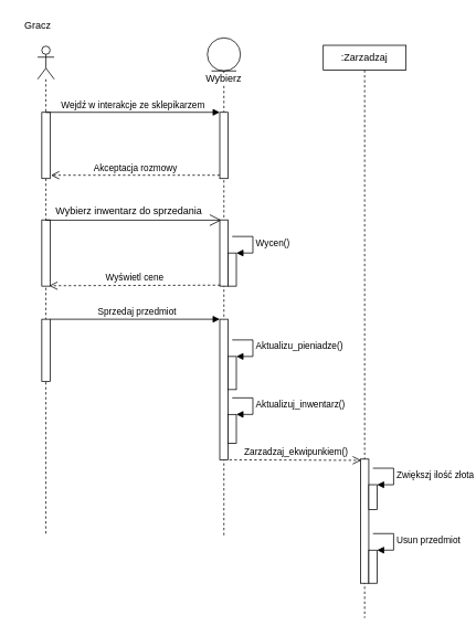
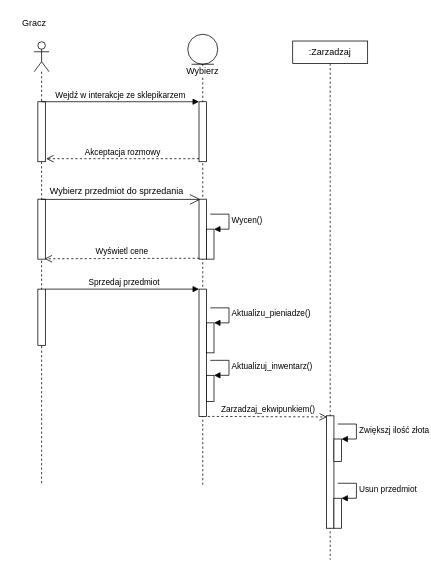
  <mxCell id="0" />
  <mxCell id="1" parent="0" />
  <mxCell id="2" value="" style="shape=umlLifeline;participant=umlActor;perimeter=lifelinePerimeter;whiteSpace=wrap;html=1;container=1;collapsible=0;recursiveResize=0;verticalAlign=top;spacingTop=36;labelBackgroundColor=#ffffff;outlineConnect=0;" parent="1" vertex="1"><mxGeometry x="45" y="55" width="20" height="591" as="geometry" /></mxCell>
  <mxCell id="3" value="" style="html=1;points=[];perimeter=orthogonalPerimeter;" parent="2" vertex="1"><mxGeometry x="5" y="80" width="10" height="80" as="geometry" /></mxCell>
  <mxCell id="4" value="" style="html=1;points=[];perimeter=orthogonalPerimeter;" parent="2" vertex="1"><mxGeometry x="5" y="210" width="10" height="80" as="geometry" /></mxCell>
  <mxCell id="5" value="" style="html=1;points=[];perimeter=orthogonalPerimeter;" parent="2" vertex="1"><mxGeometry x="5" y="330" width="10" height="75" as="geometry" /></mxCell>
  <mxCell id="6" value="Gracz" style="text;html=1;align=center;verticalAlign=middle;resizable=0;points=[];autosize=1;" parent="1" vertex="1"><mxGeometry x="20" y="20" width="50" height="20" as="geometry" /></mxCell>
  <mxCell id="7" value="Wejdź w interakcje ze sklepikarzem" style="html=1;verticalAlign=bottom;endArrow=block;entryX=0;entryY=0;" parent="1" source="2" target="16" edge="1"><mxGeometry relative="1" as="geometry"><mxPoint x="155" y="135" as="sourcePoint" /></mxGeometry></mxCell>
  <mxCell id="8" value="Akceptacja rozmowy" style="html=1;verticalAlign=bottom;endArrow=open;dashed=1;endSize=8;exitX=0;exitY=0.95;entryX=1.1;entryY=0.95;entryDx=0;entryDy=0;entryPerimeter=0;" parent="1" source="16" target="3" edge="1"><mxGeometry relative="1" as="geometry"><mxPoint x="155" y="211" as="targetPoint" /></mxGeometry></mxCell>
  <mxCell id="9" value="" style="endArrow=open;endFill=1;endSize=12;html=1;entryX=0.2;entryY=0.004;entryDx=0;entryDy=0;entryPerimeter=0;" parent="1" source="2" target="14" edge="1"><mxGeometry width="160" relative="1" as="geometry"><mxPoint x="65" y="275" as="sourcePoint" /><mxPoint x="235" y="285" as="targetPoint" /></mxGeometry></mxCell>
- <mxCell id="10" value="Wybierz inwentarz do sprzedania" style="text;html=1;align=center;verticalAlign=middle;resizable=0;points=[];autosize=1;" parent="1" vertex="1"><mxGeometry x="55" y="245" width="200" height="20" as="geometry" /></mxCell>
+ <mxCell id="10" value="Wybierz przedmiot do sprzedania" style="text;html=1;align=center;verticalAlign=middle;resizable=0;points=[];autosize=1;" parent="1" vertex="1"><mxGeometry x="55" y="245" width="200" height="20" as="geometry" /></mxCell>
  <mxCell id="11" value="Sprzedaj przedmiot" style="html=1;verticalAlign=bottom;endArrow=block;entryX=0;entryY=0;" parent="1" source="5" target="15" edge="1"><mxGeometry x="0.023" relative="1" as="geometry"><mxPoint x="155" y="380" as="sourcePoint" /><mxPoint as="offset" /></mxGeometry></mxCell>
  <mxCell id="12" value="Zarzadzaj_ekwipunkiem()" style="html=1;verticalAlign=bottom;endArrow=open;dashed=1;endSize=8;exitX=1.167;exitY=0.999;exitDx=0;exitDy=0;exitPerimeter=0;entryX=0.071;entryY=0.01;entryDx=0;entryDy=0;entryPerimeter=0;" parent="1" source="15" target="25" edge="1"><mxGeometry relative="1" as="geometry"><mxPoint x="500" y="546" as="targetPoint" /></mxGeometry></mxCell>
  <mxCell id="13" value="Wybierz" style="shape=umlLifeline;participant=umlEntity;perimeter=lifelinePerimeter;whiteSpace=wrap;html=1;container=1;collapsible=0;recursiveResize=0;verticalAlign=top;spacingTop=36;labelBackgroundColor=#ffffff;outlineConnect=0;" vertex="1" parent="1"><mxGeometry x="250" y="45" width="40" height="601" as="geometry" /></mxCell>
  <mxCell id="14" value="" style="html=1;points=[];perimeter=orthogonalPerimeter;" parent="13" vertex="1"><mxGeometry x="15" y="220" width="10" height="80" as="geometry" /></mxCell>
  <mxCell id="15" value="" style="html=1;points=[];perimeter=orthogonalPerimeter;" parent="13" vertex="1"><mxGeometry x="15" y="340" width="10" height="170" as="geometry" /></mxCell>
  <mxCell id="16" value="" style="html=1;points=[];perimeter=orthogonalPerimeter;" parent="13" vertex="1"><mxGeometry x="15" y="90" width="10" height="80" as="geometry" /></mxCell>
  <mxCell id="17" value="" style="html=1;points=[];perimeter=orthogonalPerimeter;" vertex="1" parent="13"><mxGeometry x="25" y="260" width="10" height="40" as="geometry" /></mxCell>
  <mxCell id="18" value="Wycen()" style="edgeStyle=orthogonalEdgeStyle;html=1;align=left;spacingLeft=2;endArrow=block;rounded=0;entryX=1;entryY=0;" edge="1" target="17" parent="13"><mxGeometry relative="1" as="geometry"><mxPoint x="30" y="240" as="sourcePoint" /><Array as="points"><mxPoint x="55" y="240" /></Array></mxGeometry></mxCell>
  <mxCell id="19" value="" style="html=1;points=[];perimeter=orthogonalPerimeter;" parent="13" vertex="1"><mxGeometry x="25" y="455" width="10" height="35" as="geometry" /></mxCell>
  <mxCell id="20" value="Aktualizuj_inwentarz()" style="edgeStyle=orthogonalEdgeStyle;html=1;align=left;spacingLeft=2;endArrow=block;rounded=0;entryX=1;entryY=0;" parent="13" target="19" edge="1"><mxGeometry relative="1" as="geometry"><mxPoint x="30" y="435.0" as="sourcePoint" /><Array as="points"><mxPoint x="55" y="435.0" /></Array></mxGeometry></mxCell>
  <mxCell id="21" value="" style="html=1;points=[];perimeter=orthogonalPerimeter;" vertex="1" parent="13"><mxGeometry x="25" y="385" width="10" height="40" as="geometry" /></mxCell>
  <mxCell id="22" value="Aktualizu_pieniadze()" style="edgeStyle=orthogonalEdgeStyle;html=1;align=left;spacingLeft=2;endArrow=block;rounded=0;entryX=1;entryY=0;" edge="1" target="21" parent="13"><mxGeometry relative="1" as="geometry"><mxPoint x="30" y="365" as="sourcePoint" /><Array as="points"><mxPoint x="55" y="365" /></Array></mxGeometry></mxCell>
  <mxCell id="23" value="Wyświetl cene" style="html=1;verticalAlign=bottom;endArrow=open;dashed=1;endSize=8;exitX=0.045;exitY=0.985;exitDx=0;exitDy=0;exitPerimeter=0;entryX=0.89;entryY=0.994;entryDx=0;entryDy=0;entryPerimeter=0;" edge="1" parent="1" source="14" target="4"><mxGeometry relative="1" as="geometry"><mxPoint x="210" y="355" as="sourcePoint" /><mxPoint x="130" y="355" as="targetPoint" /></mxGeometry></mxCell>
  <mxCell id="24" value=":Zarzadzaj" style="shape=umlLifeline;perimeter=lifelinePerimeter;whiteSpace=wrap;html=1;container=1;collapsible=0;recursiveResize=0;outlineConnect=0;size=30;" vertex="1" parent="1"><mxGeometry x="390" y="54" width="100" height="692" as="geometry" /></mxCell>
  <mxCell id="25" value="" style="html=1;points=[];perimeter=orthogonalPerimeter;" vertex="1" parent="24"><mxGeometry x="45" y="500" width="10" height="150" as="geometry" /></mxCell>
  <mxCell id="26" value="" style="html=1;points=[];perimeter=orthogonalPerimeter;" parent="24" vertex="1"><mxGeometry x="55" y="530.96" width="10" height="30" as="geometry" /></mxCell>
  <mxCell id="27" value="Zwiększj ilość złota" style="edgeStyle=orthogonalEdgeStyle;html=1;align=left;spacingLeft=2;endArrow=block;rounded=0;entryX=1;entryY=0;" parent="24" target="26" edge="1"><mxGeometry relative="1" as="geometry"><mxPoint x="60" y="511" as="sourcePoint" /><Array as="points"><mxPoint x="60" y="511" /><mxPoint x="85" y="511" /><mxPoint x="85" y="531" /></Array></mxGeometry></mxCell>
  <mxCell id="28" value="" style="html=1;points=[];perimeter=orthogonalPerimeter;" vertex="1" parent="24"><mxGeometry x="55" y="610" width="10" height="40" as="geometry" /></mxCell>
  <mxCell id="29" value="Usun przedmiot" style="edgeStyle=orthogonalEdgeStyle;html=1;align=left;spacingLeft=2;endArrow=block;rounded=0;entryX=1;entryY=0;" edge="1" target="28" parent="24"><mxGeometry relative="1" as="geometry"><mxPoint x="60" y="590" as="sourcePoint" /><Array as="points"><mxPoint x="85" y="590" /></Array></mxGeometry></mxCell>
